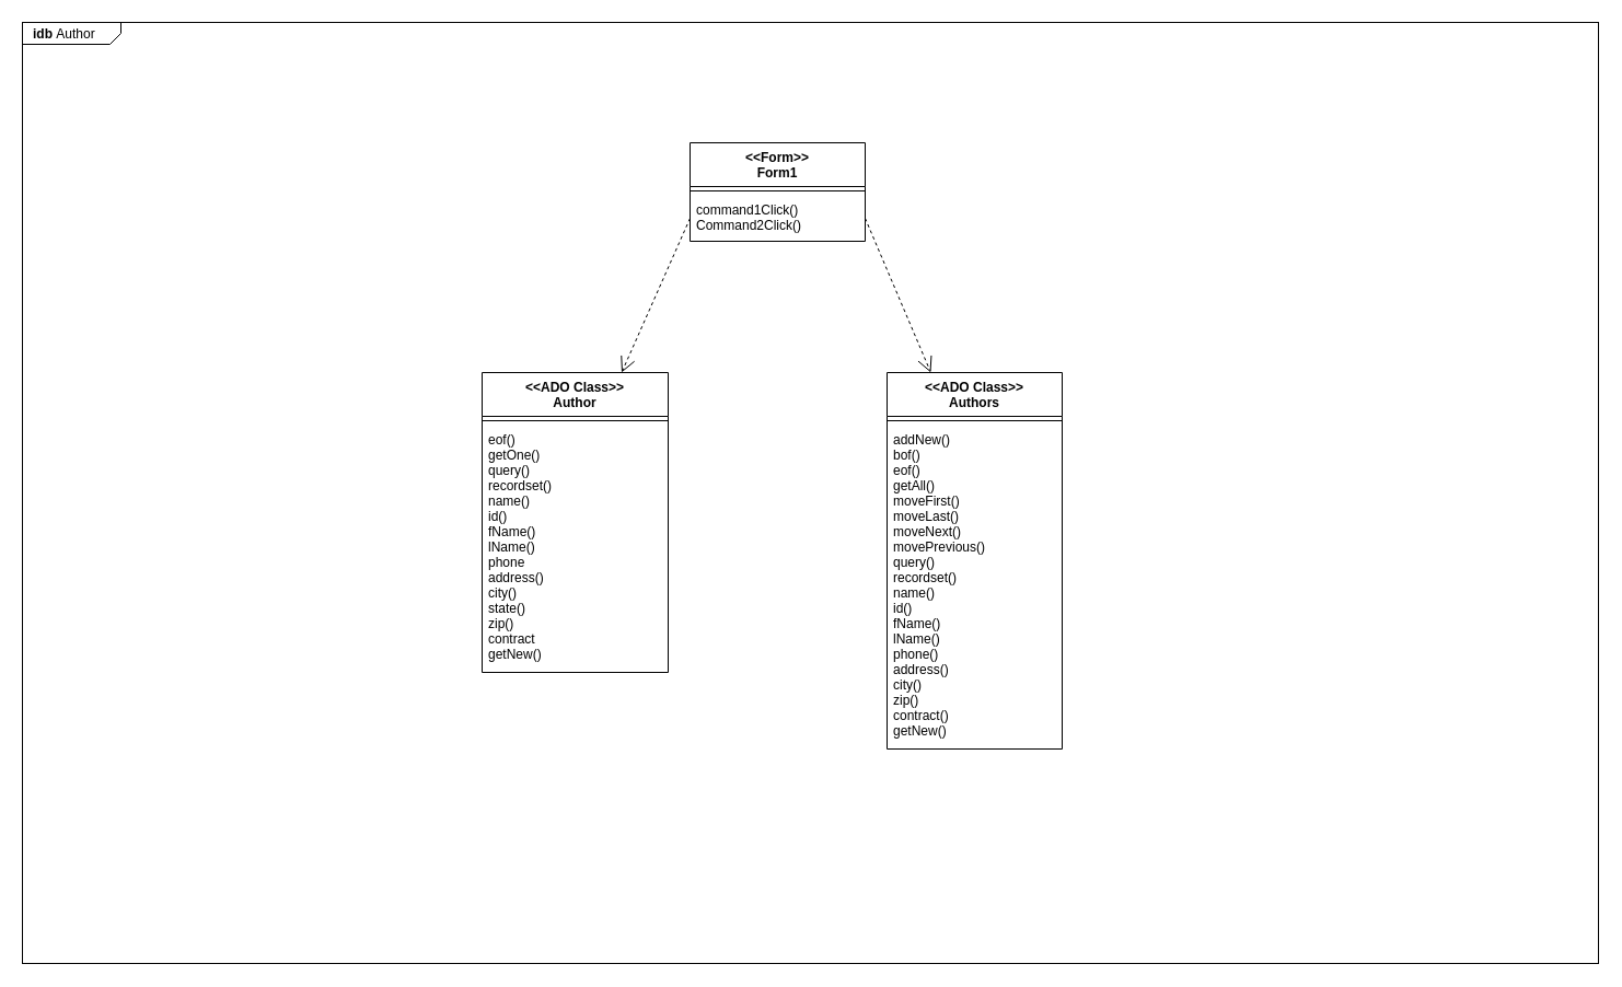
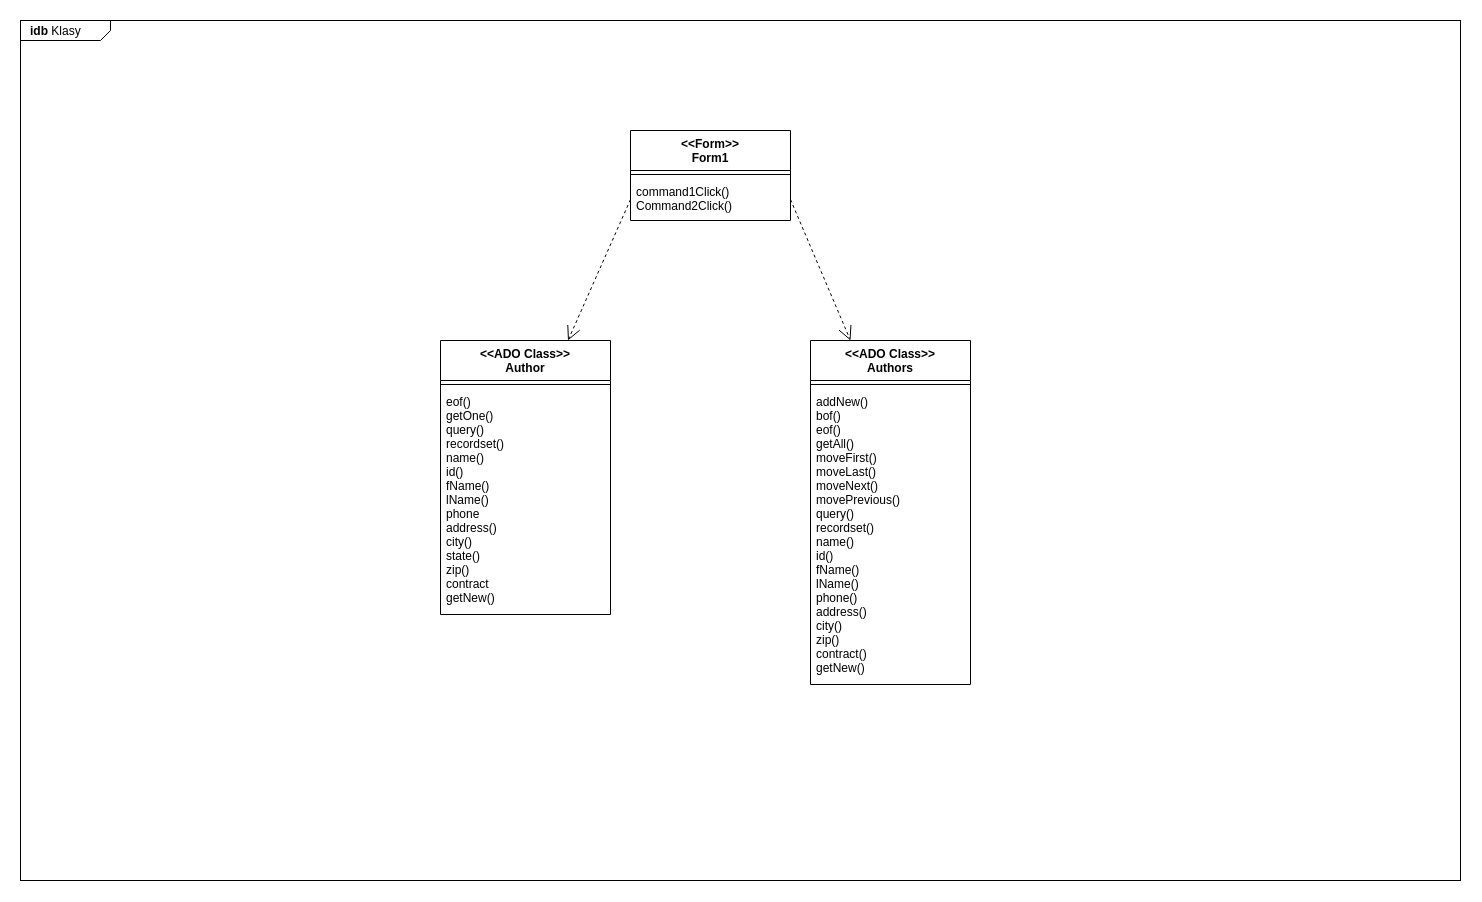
  <mxCell id="0" />
  <mxCell id="1" parent="0" />
  <mxCell id="2" value="&lt;&lt;Form&gt;&gt;&#10;Form1" style="swimlane;fontStyle=1;align=center;verticalAlign=top;childLayout=stackLayout;horizontal=1;startSize=40;horizontalStack=0;resizeParent=1;resizeParentMax=0;resizeLast=0;collapsible=1;marginBottom=0;" parent="1" vertex="1"><mxGeometry x="249" y="51" width="160" height="90" as="geometry" /></mxCell>
  <mxCell id="3" value="" style="line;strokeWidth=1;fillColor=none;align=left;verticalAlign=middle;spacingTop=-1;spacingLeft=3;spacingRight=3;rotatable=0;labelPosition=right;points=[];portConstraint=eastwest;" parent="2" vertex="1"><mxGeometry y="40" width="160" height="8" as="geometry" /></mxCell>
  <mxCell id="4" value="command1Click()&#10;Command2Click()" style="text;strokeColor=none;fillColor=none;align=left;verticalAlign=top;spacingLeft=4;spacingRight=4;overflow=hidden;rotatable=0;points=[[0,0.5],[1,0.5]];portConstraint=eastwest;" parent="2" vertex="1"><mxGeometry y="48" width="160" height="42" as="geometry" /></mxCell>
  <mxCell id="5" value="&lt;&lt;ADO Class&gt;&gt;&#10;Author" style="swimlane;fontStyle=1;align=center;verticalAlign=top;childLayout=stackLayout;horizontal=1;startSize=40;horizontalStack=0;resizeParent=1;resizeParentMax=0;resizeLast=0;collapsible=1;marginBottom=0;" parent="1" vertex="1"><mxGeometry x="59" y="261" width="170" height="274" as="geometry" /></mxCell>
  <mxCell id="6" value="" style="line;strokeWidth=1;fillColor=none;align=left;verticalAlign=middle;spacingTop=-1;spacingLeft=3;spacingRight=3;rotatable=0;labelPosition=right;points=[];portConstraint=eastwest;" parent="5" vertex="1"><mxGeometry y="40" width="170" height="8" as="geometry" /></mxCell>
  <mxCell id="7" value="eof()&#10;getOne()&#10;query()&#10;recordset()&#10;name()&#10;id()&#10;fName()&#10;lName()&#10;phone&#10;address()&#10;city()&#10;state()&#10;zip()&#10;contract&#10;getNew()" style="text;strokeColor=none;fillColor=none;align=left;verticalAlign=top;spacingLeft=4;spacingRight=4;overflow=hidden;rotatable=0;points=[[0,0.5],[1,0.5]];portConstraint=eastwest;" parent="5" vertex="1"><mxGeometry y="48" width="170" height="226" as="geometry" /></mxCell>
  <mxCell id="8" value="&lt;&lt;ADO Class&gt;&gt;&#10;Authors" style="swimlane;fontStyle=1;align=center;verticalAlign=top;childLayout=stackLayout;horizontal=1;startSize=40;horizontalStack=0;resizeParent=1;resizeParentMax=0;resizeLast=0;collapsible=1;marginBottom=0;" parent="1" vertex="1"><mxGeometry x="429" y="261" width="160" height="344" as="geometry" /></mxCell>
  <mxCell id="9" value="" style="line;strokeWidth=1;fillColor=none;align=left;verticalAlign=middle;spacingTop=-1;spacingLeft=3;spacingRight=3;rotatable=0;labelPosition=right;points=[];portConstraint=eastwest;" parent="8" vertex="1"><mxGeometry y="40" width="160" height="8" as="geometry" /></mxCell>
  <mxCell id="10" value="addNew()&#10;bof()&#10;eof()&#10;getAll()&#10;moveFirst()&#10;moveLast()&#10;moveNext()&#10;movePrevious()&#10;query()&#10;recordset()&#10;name()&#10;id()&#10;fName()&#10;lName()&#10;phone()&#10;address()&#10;city()&#10;zip()&#10;contract()&#10;getNew()&#10;" style="text;strokeColor=none;fillColor=none;align=left;verticalAlign=top;spacingLeft=4;spacingRight=4;overflow=hidden;rotatable=0;points=[[0,0.5],[1,0.5]];portConstraint=eastwest;" parent="8" vertex="1"><mxGeometry y="48" width="160" height="296" as="geometry" /></mxCell>
  <mxCell id="11" value="" style="edgeStyle=none;html=1;endArrow=open;endSize=12;dashed=1;verticalAlign=bottom;entryX=0.25;entryY=0;entryDx=0;entryDy=0;exitX=1;exitY=0.5;exitDx=0;exitDy=0;" parent="1" source="4" target="8" edge="1"><mxGeometry width="160" relative="1" as="geometry"><mxPoint x="239" y="201" as="sourcePoint" /><mxPoint x="399" y="201" as="targetPoint" /></mxGeometry></mxCell>
  <mxCell id="12" value="" style="edgeStyle=none;html=1;endArrow=open;endSize=12;dashed=1;verticalAlign=bottom;entryX=0.75;entryY=0;entryDx=0;entryDy=0;exitX=0;exitY=0.5;exitDx=0;exitDy=0;" parent="1" source="4" target="5" edge="1"><mxGeometry width="160" relative="1" as="geometry"><mxPoint x="239" y="201" as="sourcePoint" /><mxPoint x="399" y="201" as="targetPoint" /></mxGeometry></mxCell>
- <mxCell id="13" value="&lt;p style=&quot;margin: 0px ; margin-top: 4px ; margin-left: 10px ; text-align: left&quot;&gt;&lt;b&gt;idb&lt;/b&gt;&amp;nbsp;Author&lt;/p&gt;" style="html=1;strokeWidth=1;shape=mxgraph.sysml.package;html=1;overflow=fill;whiteSpace=wrap;" parent="1" vertex="1"><mxGeometry x="20" width="1440" height="860" as="geometry" y="20" /></mxCell>
+ <mxCell id="13" value="&lt;p style=&quot;margin: 0px ; margin-top: 4px ; margin-left: 10px ; text-align: left&quot;&gt;&lt;b&gt;idb&lt;/b&gt;&amp;nbsp;Klasy&lt;/p&gt;" style="html=1;strokeWidth=1;shape=mxgraph.sysml.package;html=1;overflow=fill;whiteSpace=wrap;" parent="1" vertex="1"><mxGeometry x="20" width="1440" height="860" as="geometry" y="20" /></mxCell>
  <mxCell id="14" value="&lt;&lt;Form&gt;&gt;&#10;Form1" style="swimlane;fontStyle=1;align=center;verticalAlign=top;childLayout=stackLayout;horizontal=1;startSize=40;horizontalStack=0;resizeParent=1;resizeParentMax=0;resizeLast=0;collapsible=1;marginBottom=0;" parent="1" vertex="1"><mxGeometry x="630" y="130" width="160" height="90" as="geometry" /></mxCell>
  <mxCell id="15" value="" style="line;strokeWidth=1;fillColor=none;align=left;verticalAlign=middle;spacingTop=-1;spacingLeft=3;spacingRight=3;rotatable=0;labelPosition=right;points=[];portConstraint=eastwest;" parent="14" vertex="1"><mxGeometry y="40" width="160" height="8" as="geometry" /></mxCell>
  <mxCell id="16" value="command1Click()&#10;Command2Click()" style="text;strokeColor=none;fillColor=none;align=left;verticalAlign=top;spacingLeft=4;spacingRight=4;overflow=hidden;rotatable=0;points=[[0,0.5],[1,0.5]];portConstraint=eastwest;" parent="14" vertex="1"><mxGeometry y="48" width="160" height="42" as="geometry" /></mxCell>
  <mxCell id="17" value="&lt;&lt;ADO Class&gt;&gt;&#10;Author" style="swimlane;fontStyle=1;align=center;verticalAlign=top;childLayout=stackLayout;horizontal=1;startSize=40;horizontalStack=0;resizeParent=1;resizeParentMax=0;resizeLast=0;collapsible=1;marginBottom=0;" parent="1" vertex="1"><mxGeometry x="440" y="340" width="170" height="274" as="geometry" /></mxCell>
  <mxCell id="18" value="" style="line;strokeWidth=1;fillColor=none;align=left;verticalAlign=middle;spacingTop=-1;spacingLeft=3;spacingRight=3;rotatable=0;labelPosition=right;points=[];portConstraint=eastwest;" parent="17" vertex="1"><mxGeometry y="40" width="170" height="8" as="geometry" /></mxCell>
  <mxCell id="19" value="eof()&#10;getOne()&#10;query()&#10;recordset()&#10;name()&#10;id()&#10;fName()&#10;lName()&#10;phone&#10;address()&#10;city()&#10;state()&#10;zip()&#10;contract&#10;getNew()" style="text;strokeColor=none;fillColor=none;align=left;verticalAlign=top;spacingLeft=4;spacingRight=4;overflow=hidden;rotatable=0;points=[[0,0.5],[1,0.5]];portConstraint=eastwest;" parent="17" vertex="1"><mxGeometry y="48" width="170" height="226" as="geometry" /></mxCell>
  <mxCell id="20" value="&lt;&lt;ADO Class&gt;&gt;&#10;Authors" style="swimlane;fontStyle=1;align=center;verticalAlign=top;childLayout=stackLayout;horizontal=1;startSize=40;horizontalStack=0;resizeParent=1;resizeParentMax=0;resizeLast=0;collapsible=1;marginBottom=0;" parent="1" vertex="1"><mxGeometry x="810" y="340" width="160" height="344" as="geometry" /></mxCell>
  <mxCell id="21" value="" style="line;strokeWidth=1;fillColor=none;align=left;verticalAlign=middle;spacingTop=-1;spacingLeft=3;spacingRight=3;rotatable=0;labelPosition=right;points=[];portConstraint=eastwest;" parent="20" vertex="1"><mxGeometry y="40" width="160" height="8" as="geometry" /></mxCell>
  <mxCell id="22" value="addNew()&#10;bof()&#10;eof()&#10;getAll()&#10;moveFirst()&#10;moveLast()&#10;moveNext()&#10;movePrevious()&#10;query()&#10;recordset()&#10;name()&#10;id()&#10;fName()&#10;lName()&#10;phone()&#10;address()&#10;city()&#10;zip()&#10;contract()&#10;getNew()&#10;" style="text;strokeColor=none;fillColor=none;align=left;verticalAlign=top;spacingLeft=4;spacingRight=4;overflow=hidden;rotatable=0;points=[[0,0.5],[1,0.5]];portConstraint=eastwest;" parent="20" vertex="1"><mxGeometry y="48" width="160" height="296" as="geometry" /></mxCell>
  <mxCell id="23" value="" style="edgeStyle=none;html=1;endArrow=open;endSize=12;dashed=1;verticalAlign=bottom;entryX=0.25;entryY=0;entryDx=0;entryDy=0;exitX=1;exitY=0.5;exitDx=0;exitDy=0;" parent="1" source="16" target="20" edge="1"><mxGeometry width="160" relative="1" as="geometry"><mxPoint x="620" y="280" as="sourcePoint" /><mxPoint x="780" y="280" as="targetPoint" /></mxGeometry></mxCell>
  <mxCell id="24" value="" style="edgeStyle=none;html=1;endArrow=open;endSize=12;dashed=1;verticalAlign=bottom;entryX=0.75;entryY=0;entryDx=0;entryDy=0;exitX=0;exitY=0.5;exitDx=0;exitDy=0;" parent="1" source="16" target="17" edge="1"><mxGeometry width="160" relative="1" as="geometry"><mxPoint x="620" y="280" as="sourcePoint" /><mxPoint x="780" y="280" as="targetPoint" /></mxGeometry></mxCell>
